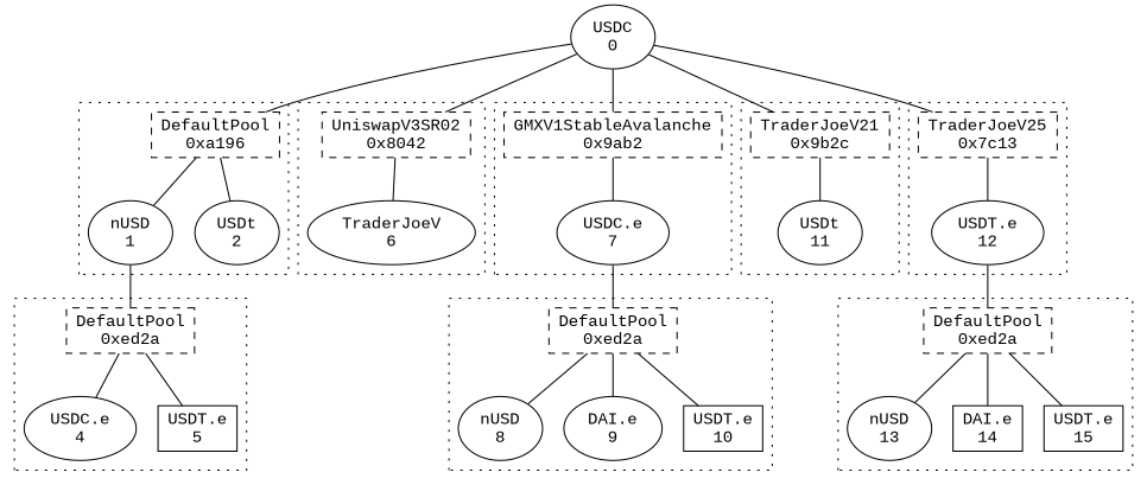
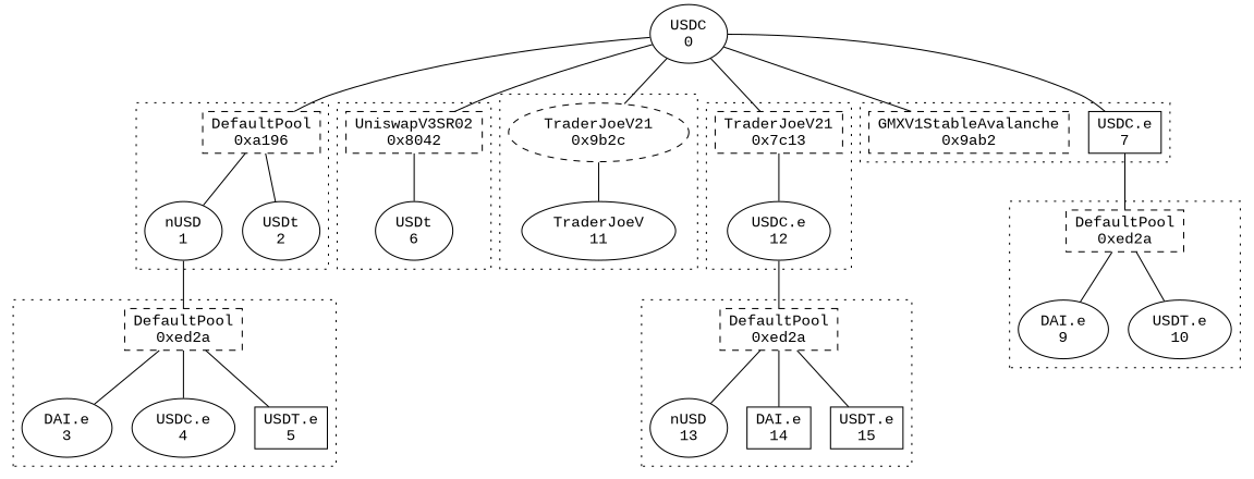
  graph {
    fontname="Liberation Mono"
    node [fontname="Liberation Mono"]
    edge [fontname="Liberation Mono"]
    n1 [label="nUSD\n1"]
    n2 [label="USDt\n2"]
    n3 [label="DefaultPool\n0xa196" shape=rect style=dashed]
+   n4 [label="DAI.e\n3"]
    n5 [label="USDC.e\n4"]
    n6 [label="USDT.e\n5" shape=box]
    n7 [label="DefaultPool\n0xed2a" shape=rect style=dashed]
-   n8 [label="TraderJoeV\n6"]
+   n8 [label="USDt\n6"]
    n9 [label="UniswapV3SR02\n0x8042" shape=rect style=dashed]
-   n10 [label="USDC.e\n7"]
+   n10 [label="USDC.e\n7" shape=box]
    n11 [label="GMXV1StableAvalanche\n0x9ab2" shape=rect style=dashed]
-   n12 [label="nUSD\n8"]
    n13 [label="DAI.e\n9"]
-   n14 [label="USDT.e\n10" shape=box]
+   n14 [label="USDT.e\n10"]
    n15 [label="DefaultPool\n0xed2a" shape=rect style=dashed]
-   n16 [label="USDt\n11"]
-   n17 [label="TraderJoeV21\n0x9b2c" shape=rect style=dashed]
-   n18 [label="USDT.e\n12"]
-   n19 [label="TraderJoeV25\n0x7c13" shape=rect style=dashed]
+   n16 [label="TraderJoeV\n11"]
+   n17 [label="TraderJoeV21\n0x9b2c" shape=ellipse style=dashed]
+   n18 [label="USDC.e\n12"]
+   n19 [label="TraderJoeV21\n0x7c13" shape=rect style=dashed]
    n20 [label="nUSD\n13"]
    n21 [label="DAI.e\n14" shape=box]
    n22 [label="USDT.e\n15" shape=box]
    n23 [label="DefaultPool\n0xed2a" shape=rect style=dashed]
    n24 [label="USDC\n0"]
    subgraph cluster_1 {
      style=dotted
      n3
      subgraph sub_2 {
        rank=same
        style=dotted
        n1
        n2
      }
    }
    subgraph cluster_3 {
      style=dotted
      n7
      subgraph sub_4 {
        rank=same
        style=dotted
+       n4
        n5
        n6
      }
    }
    subgraph cluster_5 {
      style=dotted
      n9
      subgraph sub_6 {
        rank=same
        style=dotted
        n8
      }
    }
    subgraph cluster_7 {
      style=dotted
      n11
      subgraph sub_8 {
        rank=same
        style=dotted
        n10
      }
    }
    subgraph cluster_9 {
      style=dotted
      n15
      subgraph sub_10 {
        rank=same
        style=dotted
-       n12
        n13
        n14
      }
    }
    subgraph cluster_11 {
      style=dotted
      n17
      subgraph sub_12 {
        rank=same
        style=dotted
        n16
      }
    }
    subgraph cluster_13 {
      style=dotted
      n19
      subgraph sub_14 {
        rank=same
        style=dotted
        n18
      }
    }
    subgraph cluster_15 {
      style=dotted
      n23
      subgraph sub_16 {
        rank=same
        style=dotted
        n20
        n21
        n22
      }
    }
    n1 -- n2 [style=invis]
    n1 -- n7
    n3 -- n1
    n3 -- n2
+   n4 -- n5 [style=invis]
    n5 -- n6 [style=invis]
+   n7 -- n4
    n7 -- n5
    n7 -- n6
    n9 -- n8
    n10 -- n15
-   n11 -- n10
-   n12 -- n13 [style=invis]
+   n24 -- n10
    n13 -- n14 [style=invis]
-   n15 -- n12
    n15 -- n13
    n15 -- n14
    n17 -- n16
    n18 -- n23
    n19 -- n18
    n20 -- n21 [style=invis]
    n21 -- n22 [style=invis]
    n23 -- n20
    n23 -- n21
    n23 -- n22
    n24 -- n3
    n24 -- n9
    n24 -- n11
    n24 -- n17
    n24 -- n19
  }
